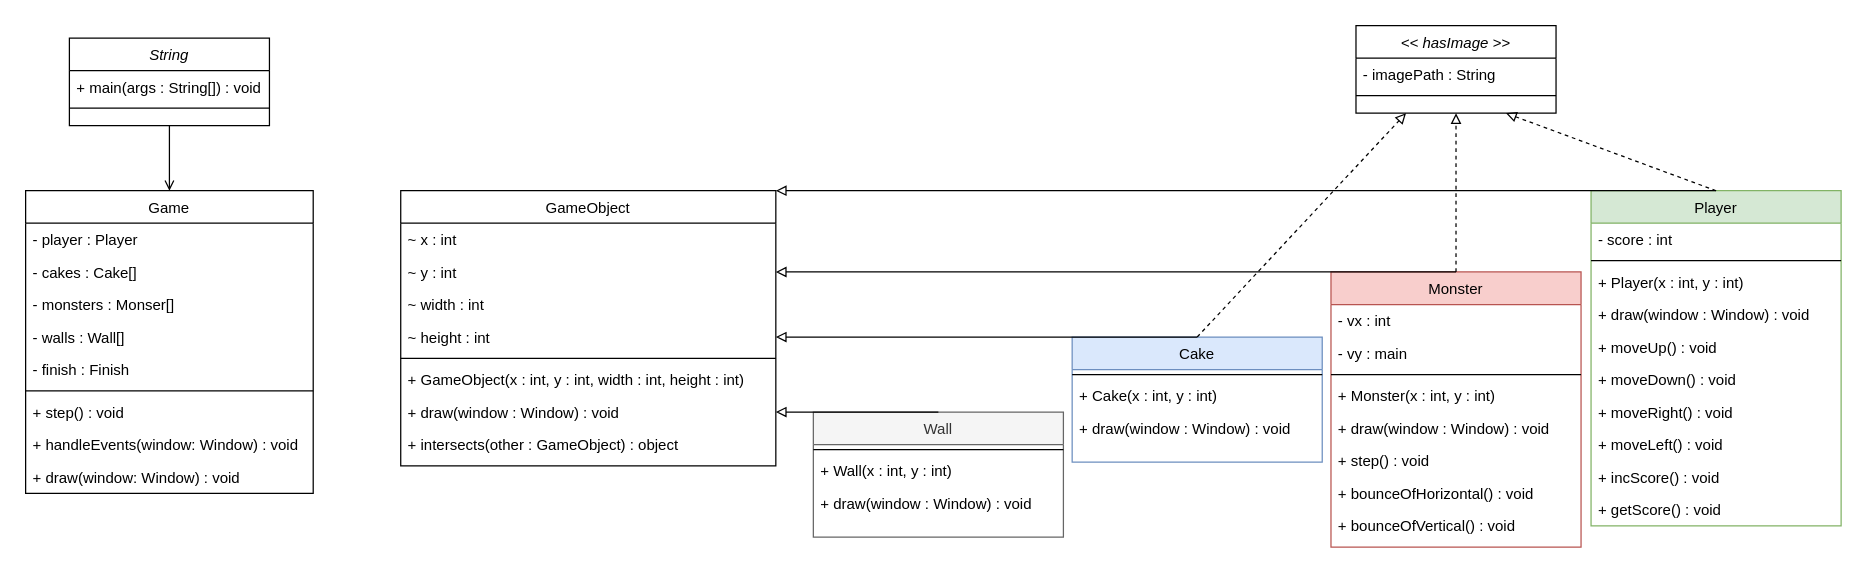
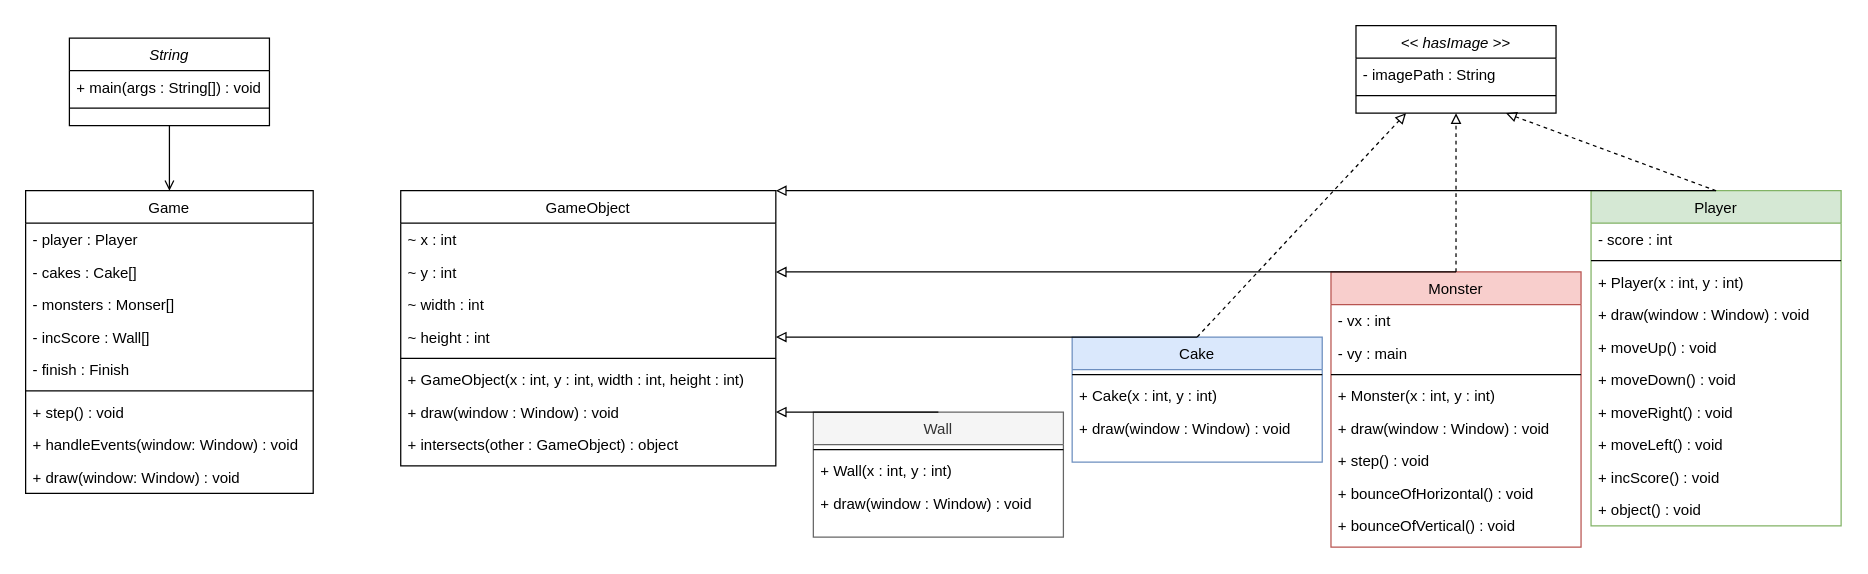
  <mxCell id="0" />
  <mxCell id="1" parent="0" />
  <mxCell id="2" value="String" style="swimlane;fontStyle=2;align=center;verticalAlign=top;childLayout=stackLayout;horizontal=1;startSize=26;horizontalStack=0;resizeParent=1;resizeLast=0;collapsible=1;marginBottom=0;rounded=0;shadow=0;strokeWidth=1;" parent="1" vertex="1"><mxGeometry x="55" y="30" width="160" height="70" as="geometry"><mxRectangle x="230" y="140" width="160" height="26" as="alternateBounds" /></mxGeometry></mxCell>
  <mxCell id="3" value="+ main(args : String[]) : void" style="text;align=left;verticalAlign=top;spacingLeft=4;spacingRight=4;overflow=hidden;rotatable=0;points=[[0,0.5],[1,0.5]];portConstraint=eastwest;rounded=0;" parent="2" vertex="1"><mxGeometry y="26" width="160" height="26" as="geometry" /></mxCell>
  <mxCell id="4" value="" style="line;html=1;strokeWidth=1;align=left;verticalAlign=middle;spacingTop=-1;spacingLeft=3;spacingRight=3;rotatable=0;labelPosition=right;points=[];portConstraint=eastwest;rounded=0;" parent="2" vertex="1"><mxGeometry y="52" width="160" height="8" as="geometry" /></mxCell>
  <mxCell id="5" value="Game" style="swimlane;fontStyle=0;align=center;verticalAlign=top;childLayout=stackLayout;horizontal=1;startSize=26;horizontalStack=0;resizeParent=1;resizeLast=0;collapsible=1;marginBottom=0;rounded=0;shadow=0;strokeWidth=1;" parent="1" vertex="1"><mxGeometry x="20" y="152" width="230" height="242" as="geometry"><mxRectangle x="550" y="140" width="160" height="26" as="alternateBounds" /></mxGeometry></mxCell>
  <mxCell id="6" value="- player : Player" style="text;align=left;verticalAlign=top;spacingLeft=4;spacingRight=4;overflow=hidden;rotatable=0;points=[[0,0.5],[1,0.5]];portConstraint=eastwest;rounded=0;" parent="5" vertex="1"><mxGeometry y="26" width="230" height="26" as="geometry" /></mxCell>
  <mxCell id="7" value="- cakes : Cake[]" style="text;align=left;verticalAlign=top;spacingLeft=4;spacingRight=4;overflow=hidden;rotatable=0;points=[[0,0.5],[1,0.5]];portConstraint=eastwest;rounded=0;shadow=0;html=0;" parent="5" vertex="1"><mxGeometry y="52" width="230" height="26" as="geometry" /></mxCell>
  <mxCell id="8" value="- monsters : Monser[]" style="text;align=left;verticalAlign=top;spacingLeft=4;spacingRight=4;overflow=hidden;rotatable=0;points=[[0,0.5],[1,0.5]];portConstraint=eastwest;rounded=0;shadow=0;html=0;" parent="5" vertex="1"><mxGeometry y="78" width="230" height="26" as="geometry" /></mxCell>
- <mxCell id="9" value="- walls : Wall[]" style="text;align=left;verticalAlign=top;spacingLeft=4;spacingRight=4;overflow=hidden;rotatable=0;points=[[0,0.5],[1,0.5]];portConstraint=eastwest;rounded=0;shadow=0;html=0;" parent="5" vertex="1"><mxGeometry y="104" width="230" height="26" as="geometry" /></mxCell>
+ <mxCell id="9" value="- incScore : Wall[]" style="text;align=left;verticalAlign=top;spacingLeft=4;spacingRight=4;overflow=hidden;rotatable=0;points=[[0,0.5],[1,0.5]];portConstraint=eastwest;rounded=0;shadow=0;html=0;" parent="5" vertex="1"><mxGeometry y="104" width="230" height="26" as="geometry" /></mxCell>
  <mxCell id="10" value="- finish : Finish" style="text;align=left;verticalAlign=top;spacingLeft=4;spacingRight=4;overflow=hidden;rotatable=0;points=[[0,0.5],[1,0.5]];portConstraint=eastwest;rounded=0;shadow=0;html=0;" parent="5" vertex="1"><mxGeometry y="130" width="230" height="26" as="geometry" /></mxCell>
  <mxCell id="11" value="" style="line;html=1;strokeWidth=1;align=left;verticalAlign=middle;spacingTop=-1;spacingLeft=3;spacingRight=3;rotatable=0;labelPosition=right;points=[];portConstraint=eastwest;rounded=0;" parent="5" vertex="1"><mxGeometry y="156" width="230" height="8" as="geometry" /></mxCell>
  <mxCell id="12" value="+ step() : void" style="text;align=left;verticalAlign=top;spacingLeft=4;spacingRight=4;overflow=hidden;rotatable=0;points=[[0,0.5],[1,0.5]];portConstraint=eastwest;rounded=0;" parent="5" vertex="1"><mxGeometry y="164" width="230" height="26" as="geometry" /></mxCell>
  <mxCell id="13" value="+ handleEvents(window: Window) : void" style="text;align=left;verticalAlign=top;spacingLeft=4;spacingRight=4;overflow=hidden;rotatable=0;points=[[0,0.5],[1,0.5]];portConstraint=eastwest;rounded=0;" parent="5" vertex="1"><mxGeometry y="190" width="230" height="26" as="geometry" /></mxCell>
  <mxCell id="14" value="+ draw(window: Window) : void" style="text;align=left;verticalAlign=top;spacingLeft=4;spacingRight=4;overflow=hidden;rotatable=0;points=[[0,0.5],[1,0.5]];portConstraint=eastwest;rounded=0;" parent="5" vertex="1"><mxGeometry y="216" width="230" height="26" as="geometry" /></mxCell>
  <mxCell id="15" value="GameObject" style="swimlane;fontStyle=0;align=center;verticalAlign=top;childLayout=stackLayout;horizontal=1;startSize=26;horizontalStack=0;resizeParent=1;resizeLast=0;collapsible=1;marginBottom=0;rounded=0;shadow=0;strokeWidth=1;" parent="1" vertex="1"><mxGeometry x="320" y="152" width="300" height="220" as="geometry"><mxRectangle x="550" y="140" width="160" height="26" as="alternateBounds" /></mxGeometry></mxCell>
  <mxCell id="16" value="~ x : int" style="text;align=left;verticalAlign=top;spacingLeft=4;spacingRight=4;overflow=hidden;rotatable=0;points=[[0,0.5],[1,0.5]];portConstraint=eastwest;rounded=0;" parent="15" vertex="1"><mxGeometry y="26" width="300" height="26" as="geometry" /></mxCell>
  <mxCell id="17" value="~ y : int" style="text;align=left;verticalAlign=top;spacingLeft=4;spacingRight=4;overflow=hidden;rotatable=0;points=[[0,0.5],[1,0.5]];portConstraint=eastwest;rounded=0;shadow=0;html=0;" parent="15" vertex="1"><mxGeometry y="52" width="300" height="26" as="geometry" /></mxCell>
  <mxCell id="18" value="~ width : int" style="text;align=left;verticalAlign=top;spacingLeft=4;spacingRight=4;overflow=hidden;rotatable=0;points=[[0,0.5],[1,0.5]];portConstraint=eastwest;rounded=0;shadow=0;html=0;" parent="15" vertex="1"><mxGeometry y="78" width="300" height="26" as="geometry" /></mxCell>
  <mxCell id="19" value="~ height : int" style="text;align=left;verticalAlign=top;spacingLeft=4;spacingRight=4;overflow=hidden;rotatable=0;points=[[0,0.5],[1,0.5]];portConstraint=eastwest;rounded=0;shadow=0;html=0;" parent="15" vertex="1"><mxGeometry y="104" width="300" height="26" as="geometry" /></mxCell>
  <mxCell id="20" value="" style="line;html=1;strokeWidth=1;align=left;verticalAlign=middle;spacingTop=-1;spacingLeft=3;spacingRight=3;rotatable=0;labelPosition=right;points=[];portConstraint=eastwest;rounded=0;" parent="15" vertex="1"><mxGeometry y="130" width="300" height="8" as="geometry" /></mxCell>
  <mxCell id="21" value="+ GameObject(x : int, y : int, width : int, height : int)" style="text;align=left;verticalAlign=top;spacingLeft=4;spacingRight=4;overflow=hidden;rotatable=0;points=[[0,0.5],[1,0.5]];portConstraint=eastwest;rounded=0;" parent="15" vertex="1"><mxGeometry y="138" width="300" height="26" as="geometry" /></mxCell>
  <mxCell id="22" value="+ draw(window : Window) : void" style="text;align=left;verticalAlign=top;spacingLeft=4;spacingRight=4;overflow=hidden;rotatable=0;points=[[0,0.5],[1,0.5]];portConstraint=eastwest;rounded=0;" parent="15" vertex="1"><mxGeometry y="164" width="300" height="26" as="geometry" /></mxCell>
  <mxCell id="23" value="+ intersects(other : GameObject) : object" style="text;align=left;verticalAlign=top;spacingLeft=4;spacingRight=4;overflow=hidden;rotatable=0;points=[[0,0.5],[1,0.5]];portConstraint=eastwest;rounded=0;" parent="15" vertex="1"><mxGeometry y="190" width="300" height="26" as="geometry" /></mxCell>
  <mxCell id="24" value="Monster" style="swimlane;fontStyle=0;align=center;verticalAlign=top;childLayout=stackLayout;horizontal=1;startSize=26;horizontalStack=0;resizeParent=1;resizeLast=0;collapsible=1;marginBottom=0;rounded=0;shadow=0;strokeWidth=1;fillColor=#f8cecc;strokeColor=#b85450;" parent="1" vertex="1"><mxGeometry x="1064" y="217" width="200" height="220" as="geometry"><mxRectangle x="827" y="210" width="160" height="26" as="alternateBounds" /></mxGeometry></mxCell>
  <mxCell id="25" value="- vx : int" style="text;align=left;verticalAlign=top;spacingLeft=4;spacingRight=4;overflow=hidden;rotatable=0;points=[[0,0.5],[1,0.5]];portConstraint=eastwest;rounded=0;" parent="24" vertex="1"><mxGeometry y="26" width="200" height="26" as="geometry" /></mxCell>
  <mxCell id="26" value="- vy : main" style="text;align=left;verticalAlign=top;spacingLeft=4;spacingRight=4;overflow=hidden;rotatable=0;points=[[0,0.5],[1,0.5]];portConstraint=eastwest;rounded=0;shadow=0;html=0;" parent="24" vertex="1"><mxGeometry y="52" width="200" height="26" as="geometry" /></mxCell>
  <mxCell id="27" value="" style="line;html=1;strokeWidth=1;align=left;verticalAlign=middle;spacingTop=-1;spacingLeft=3;spacingRight=3;rotatable=0;labelPosition=right;points=[];portConstraint=eastwest;rounded=0;" parent="24" vertex="1"><mxGeometry y="78" width="200" height="8" as="geometry" /></mxCell>
  <mxCell id="28" value="+ Monster(x : int, y : int)" style="text;align=left;verticalAlign=top;spacingLeft=4;spacingRight=4;overflow=hidden;rotatable=0;points=[[0,0.5],[1,0.5]];portConstraint=eastwest;rounded=0;" parent="24" vertex="1"><mxGeometry y="86" width="200" height="26" as="geometry" /></mxCell>
  <mxCell id="29" value="+ draw(window : Window) : void" style="text;align=left;verticalAlign=top;spacingLeft=4;spacingRight=4;overflow=hidden;rotatable=0;points=[[0,0.5],[1,0.5]];portConstraint=eastwest;rounded=0;" parent="24" vertex="1"><mxGeometry y="112" width="200" height="26" as="geometry" /></mxCell>
  <mxCell id="30" value="+ step() : void" style="text;align=left;verticalAlign=top;spacingLeft=4;spacingRight=4;overflow=hidden;rotatable=0;points=[[0,0.5],[1,0.5]];portConstraint=eastwest;rounded=0;" parent="24" vertex="1"><mxGeometry y="138" width="200" height="26" as="geometry" /></mxCell>
  <mxCell id="31" value="+ bounceOfHorizontal() : void" style="text;align=left;verticalAlign=top;spacingLeft=4;spacingRight=4;overflow=hidden;rotatable=0;points=[[0,0.5],[1,0.5]];portConstraint=eastwest;rounded=0;" parent="24" vertex="1"><mxGeometry y="164" width="200" height="26" as="geometry" /></mxCell>
  <mxCell id="32" value="+ bounceOfVertical() : void" style="text;align=left;verticalAlign=top;spacingLeft=4;spacingRight=4;overflow=hidden;rotatable=0;points=[[0,0.5],[1,0.5]];portConstraint=eastwest;rounded=0;" parent="24" vertex="1"><mxGeometry y="190" width="200" height="26" as="geometry" /></mxCell>
  <mxCell id="33" value="Player" style="swimlane;fontStyle=0;align=center;verticalAlign=top;childLayout=stackLayout;horizontal=1;startSize=26;horizontalStack=0;resizeParent=1;resizeLast=0;collapsible=1;marginBottom=0;rounded=0;shadow=0;strokeWidth=1;fillColor=#d5e8d4;strokeColor=#82b366;" parent="1" vertex="1"><mxGeometry x="1272" y="152" width="200" height="268" as="geometry"><mxRectangle x="500" y="450" width="160" height="26" as="alternateBounds" /></mxGeometry></mxCell>
  <mxCell id="34" value="- score : int" style="text;align=left;verticalAlign=top;spacingLeft=4;spacingRight=4;overflow=hidden;rotatable=0;points=[[0,0.5],[1,0.5]];portConstraint=eastwest;rounded=0;" parent="33" vertex="1"><mxGeometry y="26" width="200" height="26" as="geometry" /></mxCell>
  <mxCell id="35" value="" style="line;html=1;strokeWidth=1;align=left;verticalAlign=middle;spacingTop=-1;spacingLeft=3;spacingRight=3;rotatable=0;labelPosition=right;points=[];portConstraint=eastwest;rounded=0;" parent="33" vertex="1"><mxGeometry y="52" width="200" height="8" as="geometry" /></mxCell>
  <mxCell id="36" value="+ Player(x : int, y : int)" style="text;align=left;verticalAlign=top;spacingLeft=4;spacingRight=4;overflow=hidden;rotatable=0;points=[[0,0.5],[1,0.5]];portConstraint=eastwest;rounded=0;" parent="33" vertex="1"><mxGeometry y="60" width="200" height="26" as="geometry" /></mxCell>
  <mxCell id="37" value="+ draw(window : Window) : void" style="text;align=left;verticalAlign=top;spacingLeft=4;spacingRight=4;overflow=hidden;rotatable=0;points=[[0,0.5],[1,0.5]];portConstraint=eastwest;rounded=0;" parent="33" vertex="1"><mxGeometry y="86" width="200" height="26" as="geometry" /></mxCell>
  <mxCell id="38" value="+ moveUp() : void" style="text;align=left;verticalAlign=top;spacingLeft=4;spacingRight=4;overflow=hidden;rotatable=0;points=[[0,0.5],[1,0.5]];portConstraint=eastwest;rounded=0;" parent="33" vertex="1"><mxGeometry y="112" width="200" height="26" as="geometry" /></mxCell>
  <mxCell id="39" value="+ moveDown() : void" style="text;align=left;verticalAlign=top;spacingLeft=4;spacingRight=4;overflow=hidden;rotatable=0;points=[[0,0.5],[1,0.5]];portConstraint=eastwest;rounded=0;" parent="33" vertex="1"><mxGeometry y="138" width="200" height="26" as="geometry" /></mxCell>
  <mxCell id="40" value="+ moveRight() : void" style="text;align=left;verticalAlign=top;spacingLeft=4;spacingRight=4;overflow=hidden;rotatable=0;points=[[0,0.5],[1,0.5]];portConstraint=eastwest;rounded=0;" parent="33" vertex="1"><mxGeometry y="164" width="200" height="26" as="geometry" /></mxCell>
  <mxCell id="41" value="+ moveLeft() : void" style="text;align=left;verticalAlign=top;spacingLeft=4;spacingRight=4;overflow=hidden;rotatable=0;points=[[0,0.5],[1,0.5]];portConstraint=eastwest;rounded=0;" parent="33" vertex="1"><mxGeometry y="190" width="200" height="26" as="geometry" /></mxCell>
  <mxCell id="42" value="+ incScore() : void" style="text;align=left;verticalAlign=top;spacingLeft=4;spacingRight=4;overflow=hidden;rotatable=0;points=[[0,0.5],[1,0.5]];portConstraint=eastwest;rounded=0;" parent="33" vertex="1"><mxGeometry y="216" width="200" height="26" as="geometry" /></mxCell>
- <mxCell id="43" value="+ getScore() : void" style="text;align=left;verticalAlign=top;spacingLeft=4;spacingRight=4;overflow=hidden;rotatable=0;points=[[0,0.5],[1,0.5]];portConstraint=eastwest;rounded=0;" parent="33" vertex="1"><mxGeometry y="242" width="200" height="26" as="geometry" /></mxCell>
+ <mxCell id="43" value="+ object() : void" style="text;align=left;verticalAlign=top;spacingLeft=4;spacingRight=4;overflow=hidden;rotatable=0;points=[[0,0.5],[1,0.5]];portConstraint=eastwest;rounded=0;" parent="33" vertex="1"><mxGeometry y="242" width="200" height="26" as="geometry" /></mxCell>
  <mxCell id="44" value="Cake" style="swimlane;fontStyle=0;align=center;verticalAlign=top;childLayout=stackLayout;horizontal=1;startSize=26;horizontalStack=0;resizeParent=1;resizeLast=0;collapsible=1;marginBottom=0;rounded=0;shadow=0;strokeWidth=1;fillColor=#dae8fc;strokeColor=#6c8ebf;" parent="1" vertex="1"><mxGeometry x="857" y="269" width="200" height="100" as="geometry"><mxRectangle x="650" y="290" width="160" height="26" as="alternateBounds" /></mxGeometry></mxCell>
  <mxCell id="45" value="" style="line;html=1;strokeWidth=1;align=left;verticalAlign=middle;spacingTop=-1;spacingLeft=3;spacingRight=3;rotatable=0;labelPosition=right;points=[];portConstraint=eastwest;rounded=0;" parent="44" vertex="1"><mxGeometry y="26" width="200" height="8" as="geometry" /></mxCell>
  <mxCell id="46" value="+ Cake(x : int, y : int)" style="text;align=left;verticalAlign=top;spacingLeft=4;spacingRight=4;overflow=hidden;rotatable=0;points=[[0,0.5],[1,0.5]];portConstraint=eastwest;rounded=0;" parent="44" vertex="1"><mxGeometry y="34" width="200" height="26" as="geometry" /></mxCell>
  <mxCell id="47" value="+ draw(window : Window) : void" style="text;align=left;verticalAlign=top;spacingLeft=4;spacingRight=4;overflow=hidden;rotatable=0;points=[[0,0.5],[1,0.5]];portConstraint=eastwest;rounded=0;" parent="44" vertex="1"><mxGeometry y="60" width="200" height="26" as="geometry" /></mxCell>
  <mxCell id="48" value="Wall" style="swimlane;fontStyle=0;align=center;verticalAlign=top;childLayout=stackLayout;horizontal=1;startSize=26;horizontalStack=0;resizeParent=1;resizeLast=0;collapsible=1;marginBottom=0;rounded=0;shadow=0;strokeWidth=1;fillColor=#f5f5f5;fontColor=#333333;strokeColor=#666666;" parent="1" vertex="1"><mxGeometry x="650" y="329" width="200" height="100" as="geometry"><mxRectangle x="480" y="345" width="160" height="26" as="alternateBounds" /></mxGeometry></mxCell>
  <mxCell id="49" value="" style="line;html=1;strokeWidth=1;align=left;verticalAlign=middle;spacingTop=-1;spacingLeft=3;spacingRight=3;rotatable=0;labelPosition=right;points=[];portConstraint=eastwest;rounded=0;" parent="48" vertex="1"><mxGeometry y="26" width="200" height="8" as="geometry" /></mxCell>
  <mxCell id="50" value="+ Wall(x : int, y : int)" style="text;align=left;verticalAlign=top;spacingLeft=4;spacingRight=4;overflow=hidden;rotatable=0;points=[[0,0.5],[1,0.5]];portConstraint=eastwest;rounded=0;" parent="48" vertex="1"><mxGeometry y="34" width="200" height="26" as="geometry" /></mxCell>
  <mxCell id="51" value="+ draw(window : Window) : void" style="text;align=left;verticalAlign=top;spacingLeft=4;spacingRight=4;overflow=hidden;rotatable=0;points=[[0,0.5],[1,0.5]];portConstraint=eastwest;rounded=0;" parent="48" vertex="1"><mxGeometry y="60" width="200" height="26" as="geometry" /></mxCell>
  <mxCell id="52" value="" style="endArrow=block;html=1;rounded=0;exitX=0.5;exitY=0;exitDx=0;exitDy=0;entryX=1;entryY=0.5;entryDx=0;entryDy=0;endFill=0;" parent="1" source="48" edge="1"><mxGeometry width="50" height="50" relative="1" as="geometry"><mxPoint x="40" y="380" as="sourcePoint" /><mxPoint x="620" y="329" as="targetPoint" /></mxGeometry></mxCell>
  <mxCell id="53" value="" style="endArrow=block;html=1;rounded=0;exitX=0.5;exitY=0;exitDx=0;exitDy=0;endFill=0;entryX=1;entryY=0.5;entryDx=0;entryDy=0;" parent="1" source="44" target="19" edge="1"><mxGeometry width="50" height="50" relative="1" as="geometry"><mxPoint x="150" y="470" as="sourcePoint" /><mxPoint x="470" y="400" as="targetPoint" /></mxGeometry></mxCell>
  <mxCell id="54" value="" style="endArrow=block;html=1;rounded=0;exitX=0.5;exitY=0;exitDx=0;exitDy=0;entryX=1;entryY=0.5;entryDx=0;entryDy=0;endFill=0;" parent="1" source="24" target="17" edge="1"><mxGeometry width="50" height="50" relative="1" as="geometry"><mxPoint x="360" y="470" as="sourcePoint" /><mxPoint x="525" y="420" as="targetPoint" /></mxGeometry></mxCell>
  <mxCell id="55" value="" style="endArrow=block;html=1;rounded=0;exitX=0.5;exitY=0;exitDx=0;exitDy=0;endFill=0;entryX=1;entryY=0;entryDx=0;entryDy=0;" parent="1" source="33" target="15" edge="1"><mxGeometry width="50" height="50" relative="1" as="geometry"><mxPoint x="570" y="470" as="sourcePoint" /><mxPoint x="470" y="400" as="targetPoint" /></mxGeometry></mxCell>
  <mxCell id="56" value="" style="endArrow=open;html=1;rounded=0;exitX=0.5;exitY=1;exitDx=0;exitDy=0;entryX=0.5;entryY=0;entryDx=0;entryDy=0;endFill=0;" parent="1" source="2" target="5" edge="1"><mxGeometry width="50" height="50" relative="1" as="geometry"><mxPoint x="260" y="279" as="sourcePoint" /><mxPoint x="330" y="279" as="targetPoint" /></mxGeometry></mxCell>
  <mxCell id="57" value="&lt;&lt; hasImage &gt;&gt;" style="swimlane;fontStyle=2;align=center;verticalAlign=top;childLayout=stackLayout;horizontal=1;startSize=26;horizontalStack=0;resizeParent=1;resizeLast=0;collapsible=1;marginBottom=0;rounded=0;shadow=0;strokeWidth=1;" parent="1" vertex="1"><mxGeometry x="1084" y="20" width="160" height="70" as="geometry"><mxRectangle x="230" y="140" width="160" height="26" as="alternateBounds" /></mxGeometry></mxCell>
  <mxCell id="58" value="- imagePath : String" style="text;align=left;verticalAlign=top;spacingLeft=4;spacingRight=4;overflow=hidden;rotatable=0;points=[[0,0.5],[1,0.5]];portConstraint=eastwest;rounded=0;" parent="57" vertex="1"><mxGeometry y="26" width="160" height="26" as="geometry" /></mxCell>
  <mxCell id="59" value="" style="line;html=1;strokeWidth=1;align=left;verticalAlign=middle;spacingTop=-1;spacingLeft=3;spacingRight=3;rotatable=0;labelPosition=right;points=[];portConstraint=eastwest;rounded=0;" parent="57" vertex="1"><mxGeometry y="52" width="160" height="8" as="geometry" /></mxCell>
  <mxCell id="60" value="" style="endArrow=block;html=1;rounded=0;exitX=0.5;exitY=0;exitDx=0;exitDy=0;endFill=0;entryX=0.25;entryY=1;entryDx=0;entryDy=0;dashed=1;" parent="1" source="44" target="57" edge="1"><mxGeometry width="50" height="50" relative="1" as="geometry"><mxPoint x="760" y="339" as="sourcePoint" /><mxPoint x="980" y="100" as="targetPoint" /></mxGeometry></mxCell>
  <mxCell id="61" value="" style="endArrow=block;html=1;rounded=0;exitX=0.5;exitY=0;exitDx=0;exitDy=0;endFill=0;entryX=0.5;entryY=1;entryDx=0;entryDy=0;dashed=1;" parent="1" source="24" target="57" edge="1"><mxGeometry width="50" height="50" relative="1" as="geometry"><mxPoint x="770" y="349" as="sourcePoint" /><mxPoint x="1000" y="110" as="targetPoint" /></mxGeometry></mxCell>
  <mxCell id="62" value="" style="endArrow=block;html=1;rounded=0;exitX=0.5;exitY=0;exitDx=0;exitDy=0;endFill=0;entryX=0.75;entryY=1;entryDx=0;entryDy=0;dashed=1;" parent="1" source="33" target="57" edge="1"><mxGeometry width="50" height="50" relative="1" as="geometry"><mxPoint x="780" y="359" as="sourcePoint" /><mxPoint x="1020" y="100" as="targetPoint" /></mxGeometry></mxCell>
